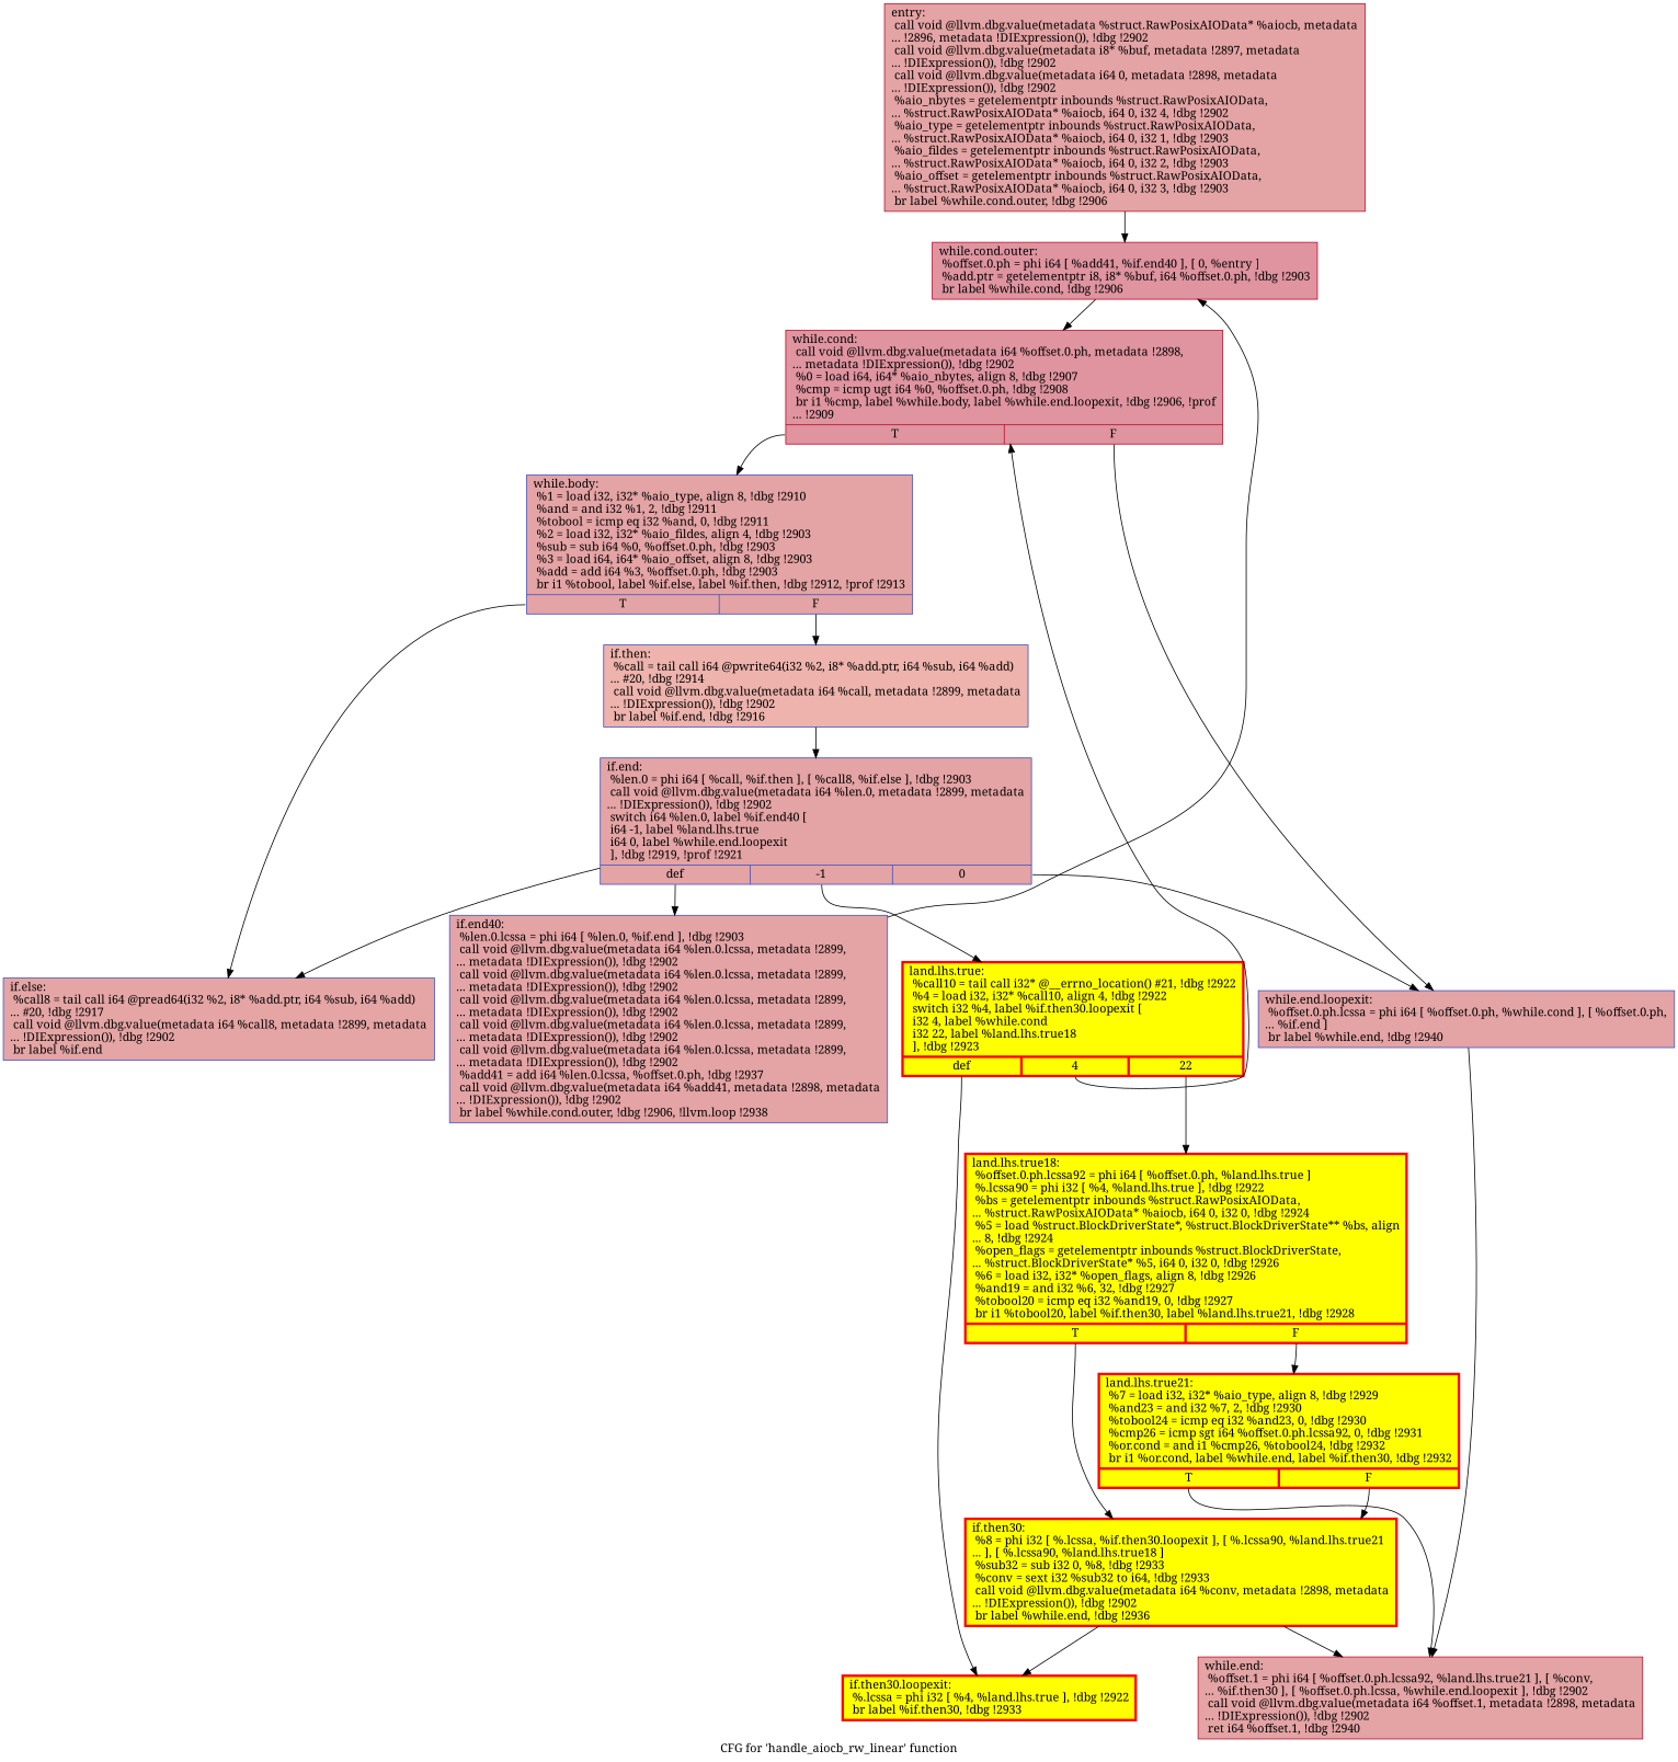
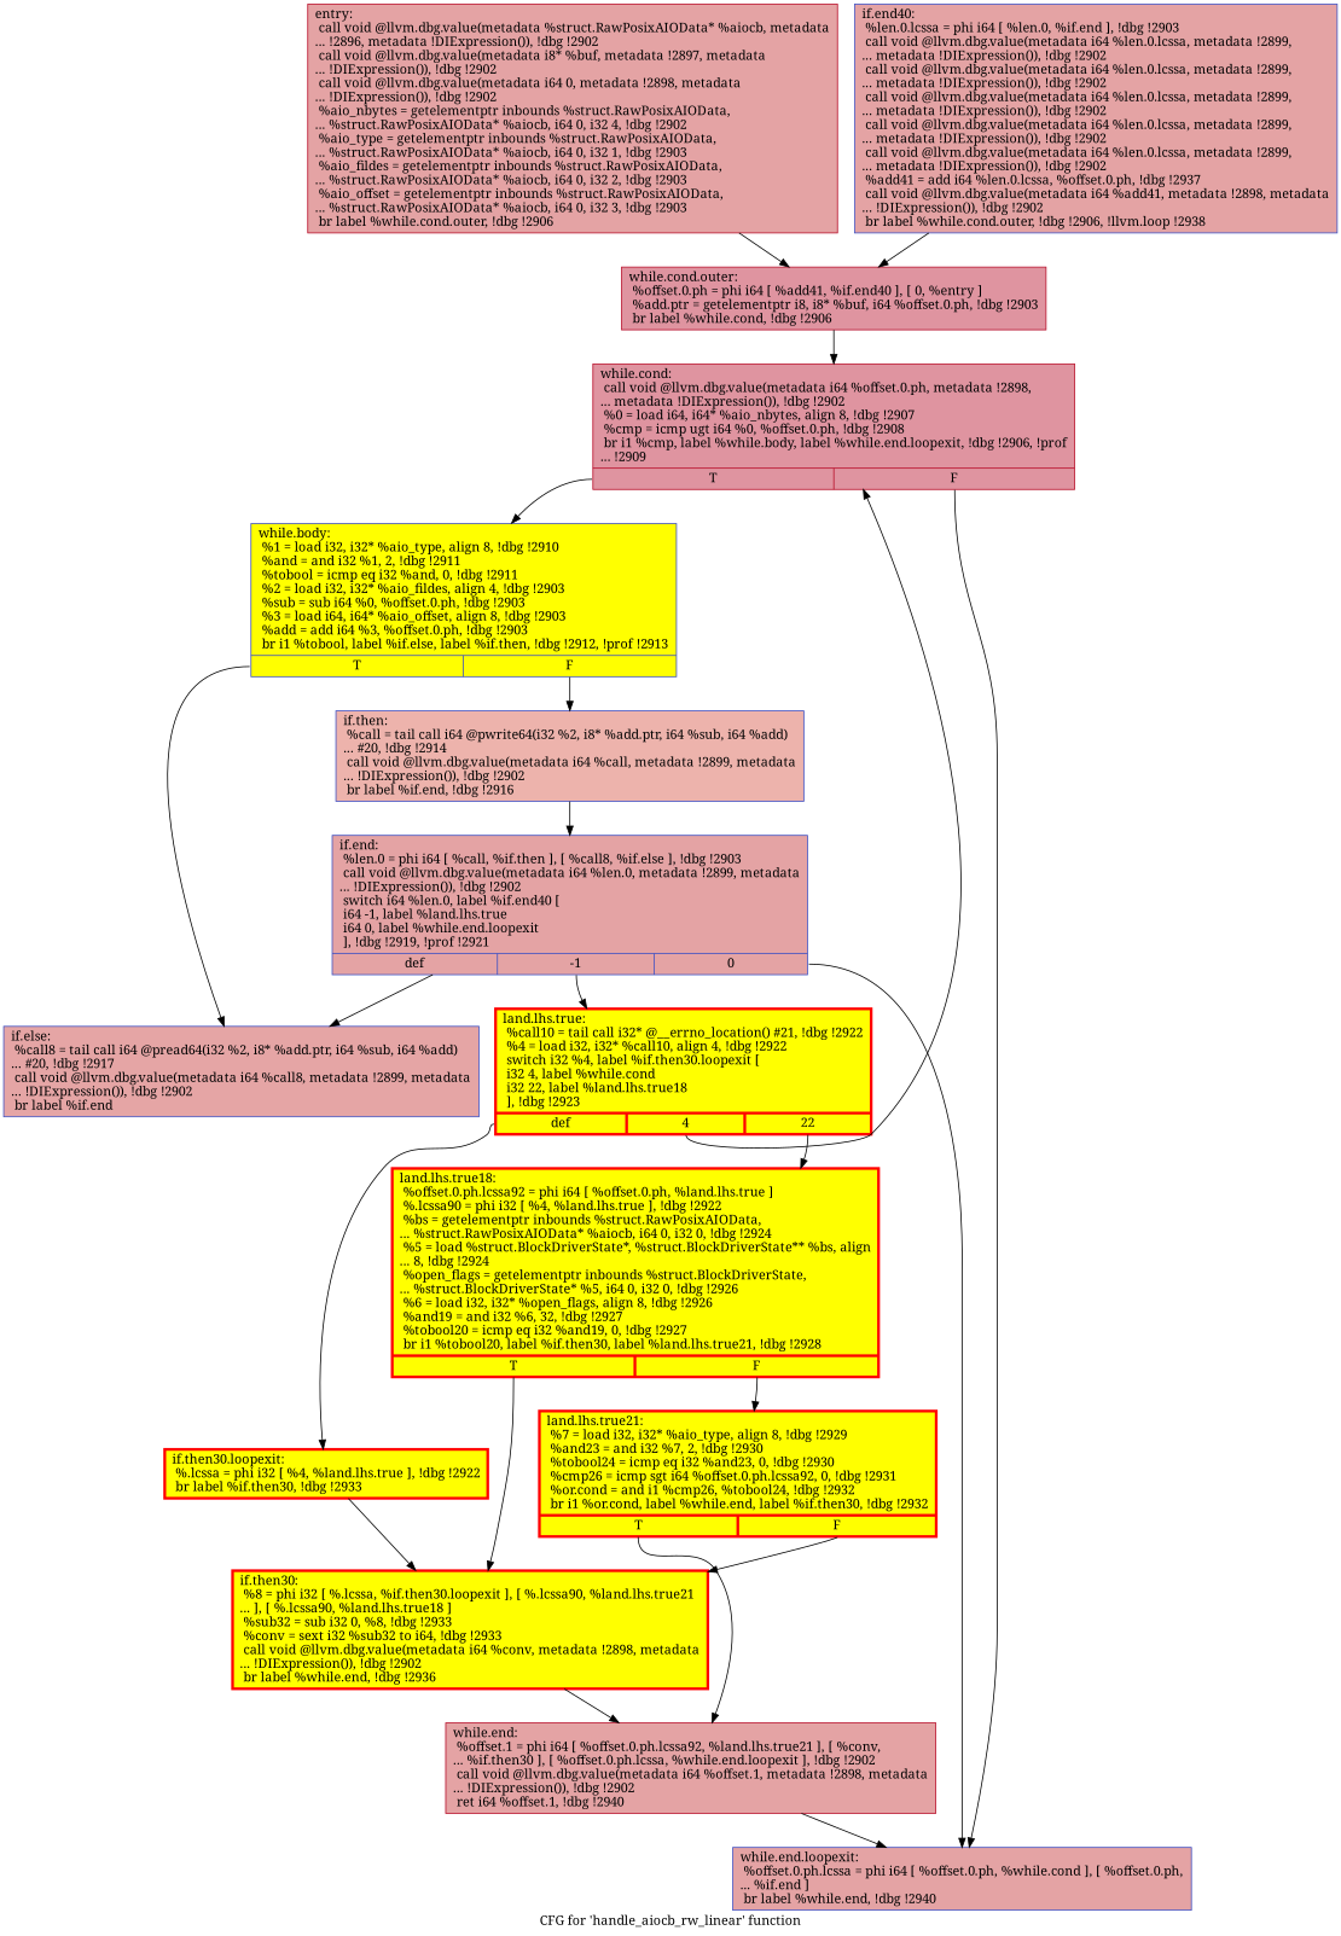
  digraph {
    fontname="Noto Serif"
    label="CFG for 'handle_aiocb_rw_linear' function"
    node [color="#3d50c3ff" fillcolor="#c32e3170" fontname="Noto Serif" shape=record style=filled]
    edge [fontname="Noto Serif"]
    n1 [color="#b70d28ff" label="{entry:\l  call void @llvm.dbg.value(metadata %struct.RawPosixAIOData* %aiocb, metadata\l... !2896, metadata !DIExpression()), !dbg !2902\l  call void @llvm.dbg.value(metadata i8* %buf, metadata !2897, metadata\l... !DIExpression()), !dbg !2902\l  call void @llvm.dbg.value(metadata i64 0, metadata !2898, metadata\l... !DIExpression()), !dbg !2902\l  %aio_nbytes = getelementptr inbounds %struct.RawPosixAIOData,\l... %struct.RawPosixAIOData* %aiocb, i64 0, i32 4, !dbg !2902\l  %aio_type = getelementptr inbounds %struct.RawPosixAIOData,\l... %struct.RawPosixAIOData* %aiocb, i64 0, i32 1, !dbg !2903\l  %aio_fildes = getelementptr inbounds %struct.RawPosixAIOData,\l... %struct.RawPosixAIOData* %aiocb, i64 0, i32 2, !dbg !2903\l  %aio_offset = getelementptr inbounds %struct.RawPosixAIOData,\l... %struct.RawPosixAIOData* %aiocb, i64 0, i32 3, !dbg !2903\l  br label %while.cond.outer, !dbg !2906\l}"]
    n2 [color="#b70d28ff" fillcolor="#b70d2870" label="{while.cond.outer:                                 \l  %offset.0.ph = phi i64 [ %add41, %if.end40 ], [ 0, %entry ]\l  %add.ptr = getelementptr i8, i8* %buf, i64 %offset.0.ph, !dbg !2903\l  br label %while.cond, !dbg !2906\l}"]
    n3 [color="#b70d28ff" fillcolor="#b70d2870" label="{while.cond:                                       \l  call void @llvm.dbg.value(metadata i64 %offset.0.ph, metadata !2898,\l... metadata !DIExpression()), !dbg !2902\l  %0 = load i64, i64* %aio_nbytes, align 8, !dbg !2907\l  %cmp = icmp ugt i64 %0, %offset.0.ph, !dbg !2908\l  br i1 %cmp, label %while.body, label %while.end.loopexit, !dbg !2906, !prof\l... !2909\l|{<s0>T|<s1>F}}"]
-   n4 [label="{while.body:                                       \l  %1 = load i32, i32* %aio_type, align 8, !dbg !2910\l  %and = and i32 %1, 2, !dbg !2911\l  %tobool = icmp eq i32 %and, 0, !dbg !2911\l  %2 = load i32, i32* %aio_fildes, align 4, !dbg !2903\l  %sub = sub i64 %0, %offset.0.ph, !dbg !2903\l  %3 = load i64, i64* %aio_offset, align 8, !dbg !2903\l  %add = add i64 %3, %offset.0.ph, !dbg !2903\l  br i1 %tobool, label %if.else, label %if.then, !dbg !2912, !prof !2913\l|{<s0>T|<s1>F}}"]
+   n4 [fillcolor=yellow label="{while.body:                                       \l  %1 = load i32, i32* %aio_type, align 8, !dbg !2910\l  %and = and i32 %1, 2, !dbg !2911\l  %tobool = icmp eq i32 %and, 0, !dbg !2911\l  %2 = load i32, i32* %aio_fildes, align 4, !dbg !2903\l  %sub = sub i64 %0, %offset.0.ph, !dbg !2903\l  %3 = load i64, i64* %aio_offset, align 8, !dbg !2903\l  %add = add i64 %3, %offset.0.ph, !dbg !2903\l  br i1 %tobool, label %if.else, label %if.then, !dbg !2912, !prof !2913\l|{<s0>T|<s1>F}}"]
    n5 [label="{while.end.loopexit:                               \l  %offset.0.ph.lcssa = phi i64 [ %offset.0.ph, %while.cond ], [ %offset.0.ph,\l... %if.end ]\l  br label %while.end, !dbg !2940\l}"]
    n6 [fillcolor="#c5333470" label="{if.else:                                          \l  %call8 = tail call i64 @pread64(i32 %2, i8* %add.ptr, i64 %sub, i64 %add)\l... #20, !dbg !2917\l  call void @llvm.dbg.value(metadata i64 %call8, metadata !2899, metadata\l... !DIExpression()), !dbg !2902\l  br label %if.end\l}"]
    n7 [fillcolor="#d6524470" label="{if.then:                                          \l  %call = tail call i64 @pwrite64(i32 %2, i8* %add.ptr, i64 %sub, i64 %add)\l... #20, !dbg !2914\l  call void @llvm.dbg.value(metadata i64 %call, metadata !2899, metadata\l... !DIExpression()), !dbg !2902\l  br label %if.end, !dbg !2916\l}"]
    n8 [color="#b70d28ff" label="{while.end:                                        \l  %offset.1 = phi i64 [ %offset.0.ph.lcssa92, %land.lhs.true21 ], [ %conv,\l... %if.then30 ], [ %offset.0.ph.lcssa, %while.end.loopexit ], !dbg !2902\l  call void @llvm.dbg.value(metadata i64 %offset.1, metadata !2898, metadata\l... !DIExpression()), !dbg !2902\l  ret i64 %offset.1, !dbg !2940\l}"]
    n9 [label="{if.end:                                           \l  %len.0 = phi i64 [ %call, %if.then ], [ %call8, %if.else ], !dbg !2903\l  call void @llvm.dbg.value(metadata i64 %len.0, metadata !2899, metadata\l... !DIExpression()), !dbg !2902\l  switch i64 %len.0, label %if.end40 [\l    i64 -1, label %land.lhs.true\l    i64 0, label %while.end.loopexit\l  ], !dbg !2919, !prof !2921\l|{<s0>def|<s1>-1|<s2>0}}"]
    n10 [label="{if.end40:                                         \l  %len.0.lcssa = phi i64 [ %len.0, %if.end ], !dbg !2903\l  call void @llvm.dbg.value(metadata i64 %len.0.lcssa, metadata !2899,\l... metadata !DIExpression()), !dbg !2902\l  call void @llvm.dbg.value(metadata i64 %len.0.lcssa, metadata !2899,\l... metadata !DIExpression()), !dbg !2902\l  call void @llvm.dbg.value(metadata i64 %len.0.lcssa, metadata !2899,\l... metadata !DIExpression()), !dbg !2902\l  call void @llvm.dbg.value(metadata i64 %len.0.lcssa, metadata !2899,\l... metadata !DIExpression()), !dbg !2902\l  call void @llvm.dbg.value(metadata i64 %len.0.lcssa, metadata !2899,\l... metadata !DIExpression()), !dbg !2902\l  %add41 = add i64 %len.0.lcssa, %offset.0.ph, !dbg !2937\l  call void @llvm.dbg.value(metadata i64 %add41, metadata !2898, metadata\l... !DIExpression()), !dbg !2902\l  br label %while.cond.outer, !dbg !2906, !llvm.loop !2938\l}"]
    n11 [color=red fillcolor=yellow label="{land.lhs.true:                                    \l  %call10 = tail call i32* @__errno_location() #21, !dbg !2922\l  %4 = load i32, i32* %call10, align 4, !dbg !2922\l  switch i32 %4, label %if.then30.loopexit [\l    i32 4, label %while.cond\l    i32 22, label %land.lhs.true18\l  ], !dbg !2923\l|{<s0>def|<s1>4|<s2>22}}" penwidth=3.0]
    n12 [color=red fillcolor=yellow label="{if.then30.loopexit:                               \l  %.lcssa = phi i32 [ %4, %land.lhs.true ], !dbg !2922\l  br label %if.then30, !dbg !2933\l}" penwidth=3.0]
    n13 [color=red fillcolor=yellow label="{land.lhs.true18:                                  \l  %offset.0.ph.lcssa92 = phi i64 [ %offset.0.ph, %land.lhs.true ]\l  %.lcssa90 = phi i32 [ %4, %land.lhs.true ], !dbg !2922\l  %bs = getelementptr inbounds %struct.RawPosixAIOData,\l... %struct.RawPosixAIOData* %aiocb, i64 0, i32 0, !dbg !2924\l  %5 = load %struct.BlockDriverState*, %struct.BlockDriverState** %bs, align\l... 8, !dbg !2924\l  %open_flags = getelementptr inbounds %struct.BlockDriverState,\l... %struct.BlockDriverState* %5, i64 0, i32 0, !dbg !2926\l  %6 = load i32, i32* %open_flags, align 8, !dbg !2926\l  %and19 = and i32 %6, 32, !dbg !2927\l  %tobool20 = icmp eq i32 %and19, 0, !dbg !2927\l  br i1 %tobool20, label %if.then30, label %land.lhs.true21, !dbg !2928\l|{<s0>T|<s1>F}}" penwidth=3.0]
    n14 [color=red fillcolor=yellow label="{if.then30:                                        \l  %8 = phi i32 [ %.lcssa, %if.then30.loopexit ], [ %.lcssa90, %land.lhs.true21\l... ], [ %.lcssa90, %land.lhs.true18 ]\l  %sub32 = sub i32 0, %8, !dbg !2933\l  %conv = sext i32 %sub32 to i64, !dbg !2933\l  call void @llvm.dbg.value(metadata i64 %conv, metadata !2898, metadata\l... !DIExpression()), !dbg !2902\l  br label %while.end, !dbg !2936\l}" penwidth=3.0]
    n15 [color=red fillcolor=yellow label="{land.lhs.true21:                                  \l  %7 = load i32, i32* %aio_type, align 8, !dbg !2929\l  %and23 = and i32 %7, 2, !dbg !2930\l  %tobool24 = icmp eq i32 %and23, 0, !dbg !2930\l  %cmp26 = icmp sgt i64 %offset.0.ph.lcssa92, 0, !dbg !2931\l  %or.cond = and i1 %cmp26, %tobool24, !dbg !2932\l  br i1 %or.cond, label %while.end, label %if.then30, !dbg !2932\l|{<s0>T|<s1>F}}" penwidth=3.0]
    n1 -> n2
    n2 -> n3
    n3 -> n4 [tailport=s0]
    n3 -> n5 [tailport=s1]
    n4 -> n6 [tailport=s0]
    n4 -> n7 [tailport=s1]
-   n5 -> n8
+   n8 -> n5
    n7 -> n9
    n9 -> n5 [tailport=s2]
    n9 -> n6
-   n9 -> n10 [tailport=s0]
    n9 -> n11 [tailport=s1]
    n10 -> n2
    n11 -> n3 [tailport=s1]
    n11 -> n12 [tailport=s0]
    n11 -> n13 [tailport=s2]
-   n14 -> n12
+   n12 -> n14
    n13 -> n14 [tailport=s0]
    n13 -> n15 [tailport=s1]
    n14 -> n8
    n15 -> n8 [tailport=s0]
    n15 -> n14 [tailport=s1]
  }
